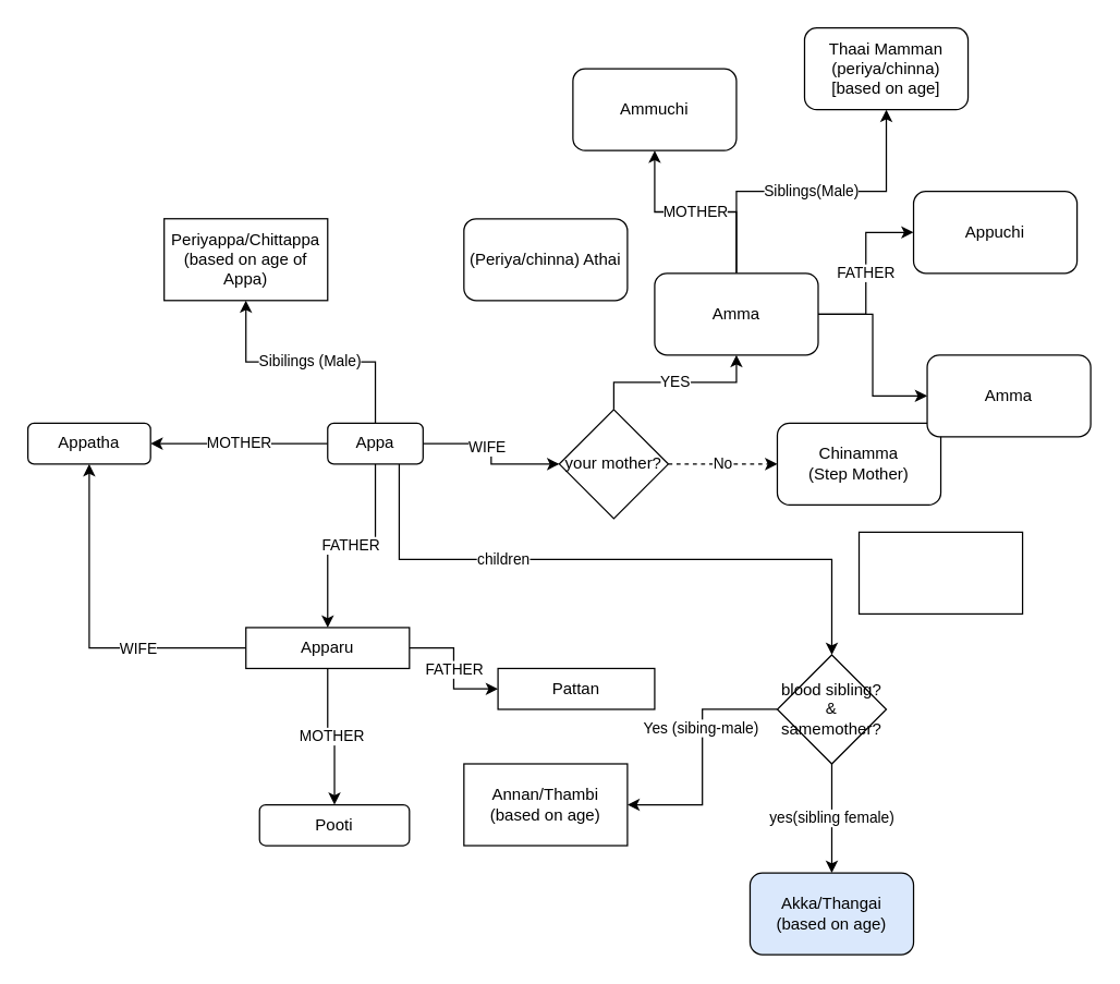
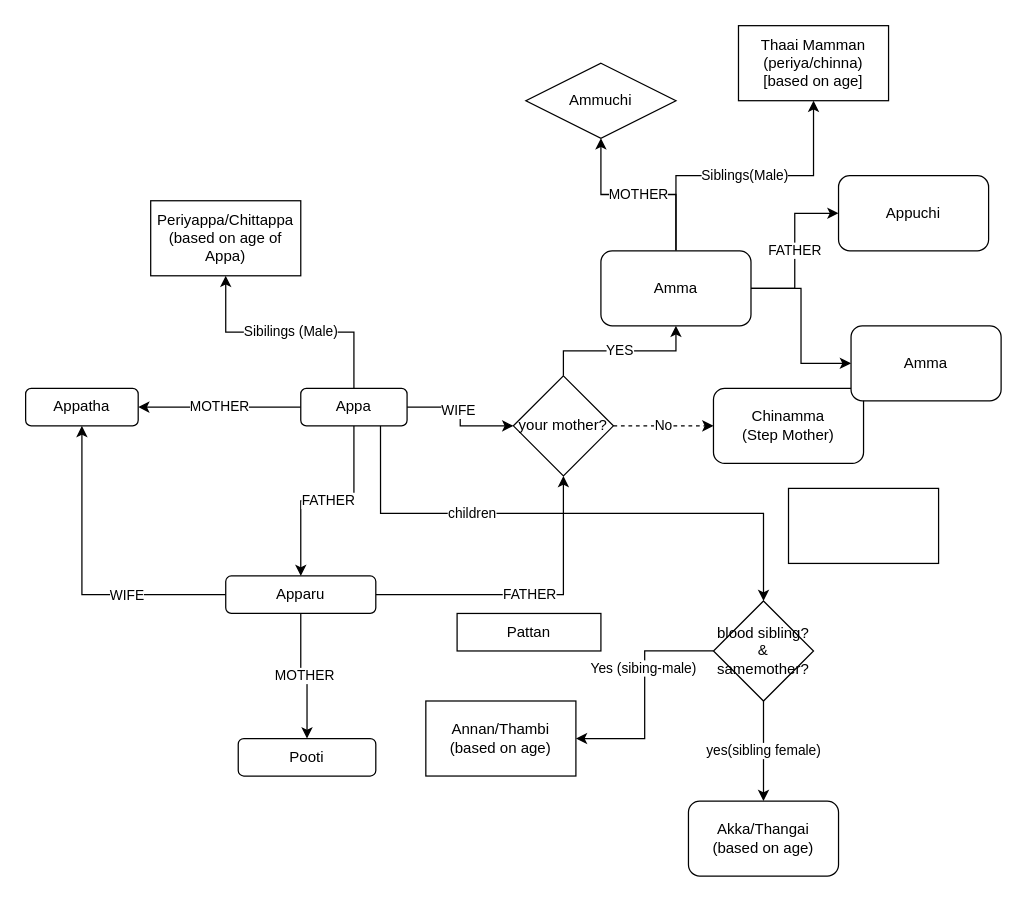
  <mxCell id="0" />
  <mxCell id="1" parent="0" />
  <mxCell id="2" style="edgeStyle=orthogonalEdgeStyle;rounded=0;orthogonalLoop=1;jettySize=auto;html=1;entryX=0;entryY=0.5;entryDx=0;entryDy=0;" parent="1" source="9" target="17" edge="1"><mxGeometry relative="1" as="geometry" /></mxCell>
  <mxCell id="3" value="WIFE" style="edgeLabel;html=1;align=center;verticalAlign=middle;resizable=0;points=[];" parent="2" vertex="1" connectable="0"><mxGeometry x="-0.205" y="-2" relative="1" as="geometry"><mxPoint as="offset" /></mxGeometry></mxCell>
  <mxCell id="4" value="FATHER" style="edgeStyle=orthogonalEdgeStyle;rounded=0;orthogonalLoop=1;jettySize=auto;html=1;" parent="1" source="9" target="23" edge="1"><mxGeometry relative="1" as="geometry" /></mxCell>
  <mxCell id="5" value="MOTHER" style="edgeStyle=orthogonalEdgeStyle;rounded=0;orthogonalLoop=1;jettySize=auto;html=1;" parent="1" source="9" target="24" edge="1"><mxGeometry relative="1" as="geometry" /></mxCell>
  <mxCell id="6" value="Sibilings (Male)" style="edgeStyle=orthogonalEdgeStyle;rounded=0;orthogonalLoop=1;jettySize=auto;html=1;" parent="1" source="9" target="25" edge="1"><mxGeometry relative="1" as="geometry" /></mxCell>
  <mxCell id="7" style="edgeStyle=orthogonalEdgeStyle;rounded=0;orthogonalLoop=1;jettySize=auto;html=1;exitX=0.75;exitY=1;exitDx=0;exitDy=0;entryX=0.5;entryY=0;entryDx=0;entryDy=0;" parent="1" source="9" target="32" edge="1"><mxGeometry relative="1" as="geometry"><mxPoint x="610" y="470" as="targetPoint" /></mxGeometry></mxCell>
  <mxCell id="8" value="children" style="edgeLabel;html=1;align=center;verticalAlign=middle;resizable=0;points=[];" parent="7" vertex="1" connectable="0"><mxGeometry x="-0.361" y="1" relative="1" as="geometry"><mxPoint as="offset" /></mxGeometry></mxCell>
- <mxCell id="9" value="Appa" style="rounded=1;whiteSpace=wrap;html=1;" parent="1" vertex="1"><mxGeometry x="240" y="310" width="70" height="30" as="geometry" /></mxCell>
+ <mxCell id="9" value="Appa" style="rounded=1;whiteSpace=wrap;html=1;" parent="1" vertex="1"><mxGeometry x="240" y="310" width="85" height="30" as="geometry" /></mxCell>
  <mxCell id="10" value="FATHER" style="edgeStyle=orthogonalEdgeStyle;rounded=0;orthogonalLoop=1;jettySize=auto;html=1;" edge="1" parent="1" source="14" target="35"><mxGeometry relative="1" as="geometry" /></mxCell>
  <mxCell id="11" value="MOTHER" style="edgeStyle=orthogonalEdgeStyle;rounded=0;orthogonalLoop=1;jettySize=auto;html=1;" edge="1" parent="1" source="14" target="36"><mxGeometry relative="1" as="geometry" /></mxCell>
  <mxCell id="12" value="Siblings(Male)" style="edgeStyle=orthogonalEdgeStyle;rounded=0;orthogonalLoop=1;jettySize=auto;html=1;" edge="1" parent="1" source="14" target="38"><mxGeometry relative="1" as="geometry" /></mxCell>
  <mxCell id="13" value="" style="edgeStyle=orthogonalEdgeStyle;rounded=0;orthogonalLoop=1;jettySize=auto;html=1;" edge="1" parent="1" source="14" target="39"><mxGeometry relative="1" as="geometry" /></mxCell>
  <mxCell id="14" value="Amma" style="rounded=1;whiteSpace=wrap;html=1;" parent="1" vertex="1"><mxGeometry x="480" y="200" width="120" height="60" as="geometry" /></mxCell>
  <mxCell id="15" value="YES" style="edgeStyle=orthogonalEdgeStyle;rounded=0;orthogonalLoop=1;jettySize=auto;html=1;entryX=0.5;entryY=1;entryDx=0;entryDy=0;" parent="1" source="17" target="14" edge="1"><mxGeometry relative="1" as="geometry" /></mxCell>
  <mxCell id="16" value="No" style="edgeStyle=orthogonalEdgeStyle;rounded=0;orthogonalLoop=1;jettySize=auto;html=1;dashed=1;" parent="1" source="17" target="18" edge="1"><mxGeometry relative="1" as="geometry" /></mxCell>
  <mxCell id="17" value="your mother?" style="rhombus;whiteSpace=wrap;html=1;" parent="1" vertex="1"><mxGeometry x="410" y="300" width="80" height="80" as="geometry" /></mxCell>
  <mxCell id="18" value="Chinamma&lt;br&gt;(Step Mother)" style="whiteSpace=wrap;html=1;rounded=1;" parent="1" vertex="1"><mxGeometry x="570" y="310" width="120" height="60" as="geometry" /></mxCell>
  <mxCell id="19" style="edgeStyle=orthogonalEdgeStyle;rounded=0;orthogonalLoop=1;jettySize=auto;html=1;entryX=0.5;entryY=1;entryDx=0;entryDy=0;" parent="1" source="23" target="24" edge="1"><mxGeometry relative="1" as="geometry" /></mxCell>
  <mxCell id="20" value="WIFE" style="edgeLabel;html=1;align=center;verticalAlign=middle;resizable=0;points=[];" parent="19" vertex="1" connectable="0"><mxGeometry x="-0.317" y="3" relative="1" as="geometry"><mxPoint x="5" y="-3" as="offset" /></mxGeometry></mxCell>
- <mxCell id="21" value="FATHER" style="edgeStyle=orthogonalEdgeStyle;rounded=0;orthogonalLoop=1;jettySize=auto;html=1;" parent="1" source="23" target="27" edge="1"><mxGeometry relative="1" as="geometry" /></mxCell>
+ <mxCell id="21" value="FATHER" style="edgeStyle=orthogonalEdgeStyle;rounded=0;orthogonalLoop=1;jettySize=auto;html=1;" parent="1" source="23" target="17" edge="1"><mxGeometry relative="1" as="geometry" /></mxCell>
  <mxCell id="22" value="MOTHER" style="edgeStyle=orthogonalEdgeStyle;rounded=0;orthogonalLoop=1;jettySize=auto;html=1;" parent="1" source="23" target="28" edge="1"><mxGeometry relative="1" as="geometry" /></mxCell>
- <mxCell id="23" value="Apparu" style="whiteSpace=wrap;html=1;rounded=0;" parent="1" vertex="1"><mxGeometry x="180" y="460" width="120" height="30" as="geometry" /></mxCell>
+ <mxCell id="23" value="Apparu" style="rounded=1;whiteSpace=wrap;html=1;" parent="1" vertex="1"><mxGeometry x="180" y="460" width="120" height="30" as="geometry" /></mxCell>
  <mxCell id="24" value="Appatha" style="whiteSpace=wrap;html=1;rounded=1;" parent="1" vertex="1"><mxGeometry x="20" y="310" width="90" height="30" as="geometry" /></mxCell>
  <mxCell id="25" value="Periyappa/Chittappa&lt;br&gt;(based on age of Appa)" style="whiteSpace=wrap;html=1;rounded=0;" parent="1" vertex="1"><mxGeometry x="120" y="160" width="120" height="60" as="geometry" /></mxCell>
- <mxCell id="26" value="(Periya/chinna) Athai" style="rounded=1;whiteSpace=wrap;html=1;" parent="1" vertex="1"><mxGeometry x="340" y="160" width="120" height="60" as="geometry" /></mxCell>
  <mxCell id="27" value="Pattan" style="whiteSpace=wrap;html=1;rounded=0;" parent="1" vertex="1"><mxGeometry x="365" y="490" width="115" height="30" as="geometry" /></mxCell>
  <mxCell id="28" value="Pooti" style="rounded=1;whiteSpace=wrap;html=1;" parent="1" vertex="1"><mxGeometry x="190" y="590" width="110" height="30" as="geometry" /></mxCell>
  <mxCell id="29" value="" style="edgeStyle=orthogonalEdgeStyle;rounded=0;orthogonalLoop=1;jettySize=auto;html=1;" parent="1" source="32" target="33" edge="1"><mxGeometry relative="1" as="geometry" /></mxCell>
  <mxCell id="30" value="Yes (sibing-male)" style="edgeLabel;html=1;align=center;verticalAlign=middle;resizable=0;points=[];" parent="29" vertex="1" connectable="0"><mxGeometry x="-0.241" y="-2" relative="1" as="geometry"><mxPoint as="offset" /></mxGeometry></mxCell>
  <mxCell id="31" value="yes(sibling female)" style="edgeStyle=orthogonalEdgeStyle;rounded=0;orthogonalLoop=1;jettySize=auto;html=1;entryX=0.5;entryY=0;entryDx=0;entryDy=0;" parent="1" source="32" target="34" edge="1"><mxGeometry relative="1" as="geometry"><mxPoint x="560" y="630" as="targetPoint" /></mxGeometry></mxCell>
  <mxCell id="32" value="blood sibling? &amp;amp; samemother?" style="rhombus;whiteSpace=wrap;html=1;" parent="1" vertex="1"><mxGeometry x="570" y="480" width="80" height="80" as="geometry" /></mxCell>
  <mxCell id="33" value="Annan/Thambi&lt;br&gt;(based on age)" style="whiteSpace=wrap;html=1;" parent="1" vertex="1"><mxGeometry x="340" y="560" width="120" height="60" as="geometry" /></mxCell>
- <mxCell id="34" value="Akka/Thangai&lt;br&gt;(based on age)" style="rounded=1;whiteSpace=wrap;html=1;glass=0;sketch=0;shadow=0;fillColor=#dae8fc;" parent="1" vertex="1"><mxGeometry x="550" y="640" width="120" height="60" as="geometry" /></mxCell>
+ <mxCell id="34" value="Akka/Thangai&lt;br&gt;(based on age)" style="rounded=1;whiteSpace=wrap;html=1;glass=0;sketch=0;shadow=0;" parent="1" vertex="1"><mxGeometry x="550" y="640" width="120" height="60" as="geometry" /></mxCell>
  <mxCell id="35" value="Appuchi" style="whiteSpace=wrap;html=1;rounded=1;" vertex="1" parent="1"><mxGeometry x="670" y="140" width="120" height="60" as="geometry" /></mxCell>
- <mxCell id="36" value="Ammuchi" style="rounded=1;whiteSpace=wrap;html=1;" vertex="1" parent="1"><mxGeometry x="420" y="50" width="120" height="60" as="geometry" /></mxCell>
+ <mxCell id="36" value="Ammuchi" style="rhombus;whiteSpace=wrap;html=1;" vertex="1" parent="1"><mxGeometry x="420" y="50" width="120" height="60" as="geometry" /></mxCell>
  <mxCell id="37" value="" style="rounded=0;whiteSpace=wrap;html=1;" vertex="1" parent="1"><mxGeometry x="630" y="390" width="120" height="60" as="geometry" /></mxCell>
- <mxCell id="38" value="Thaai Mamman&lt;br&gt;(periya/chinna)&lt;br&gt;[based on age]" style="rounded=1;whiteSpace=wrap;html=1;" vertex="1" parent="1"><mxGeometry x="590" y="20" width="120" height="60" as="geometry" /></mxCell>
+ <mxCell id="38" value="Thaai Mamman&lt;br&gt;(periya/chinna)&lt;br&gt;[based on age]" style="whiteSpace=wrap;html=1;rounded=0;" vertex="1" parent="1"><mxGeometry x="590" y="20" width="120" height="60" as="geometry" /></mxCell>
  <mxCell id="39" value="Amma" style="rounded=1;whiteSpace=wrap;html=1;" vertex="1" parent="1"><mxGeometry x="680" y="260" width="120" height="60" as="geometry" /></mxCell>
